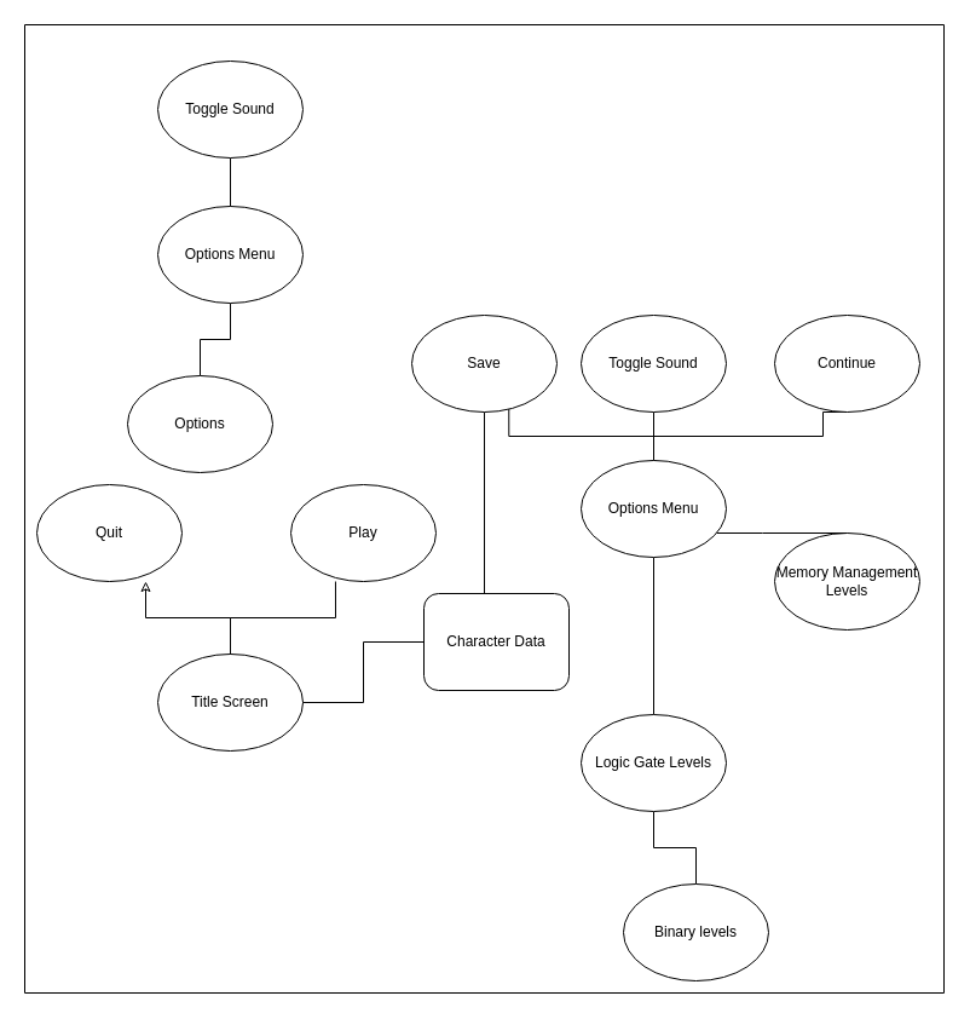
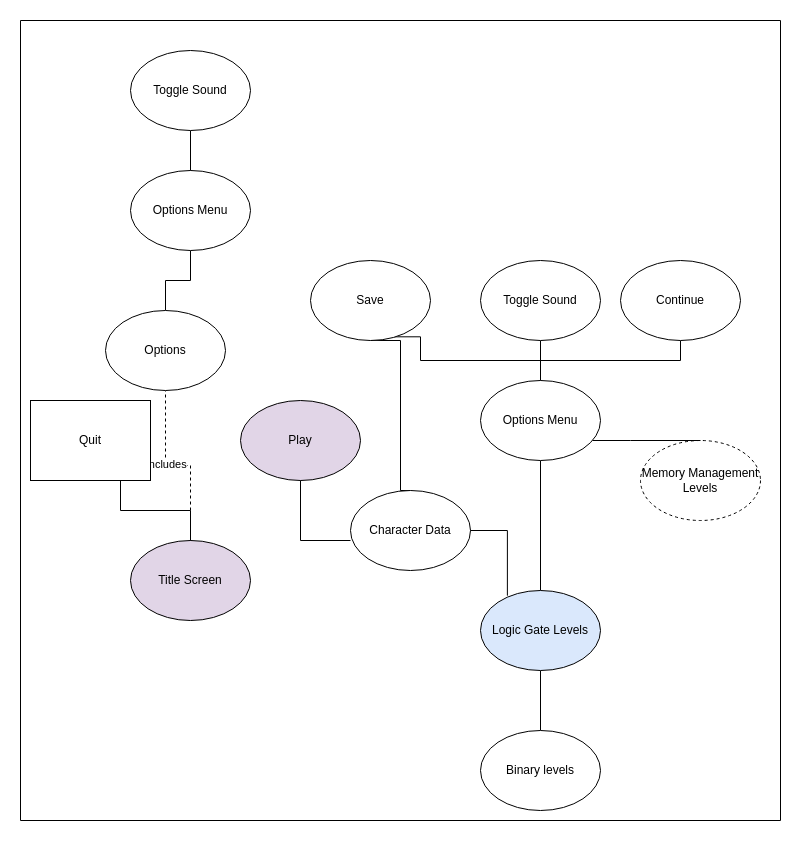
  <mxCell id="0" />
  <mxCell id="1" parent="0" />
- <mxCell id="4" value="Title Screen" style="ellipse;whiteSpace=wrap;html=1;" vertex="1" parent="1"><mxGeometry x="130" y="540" width="120" height="80" as="geometry" /></mxCell>
+ <mxCell id="2" style="edgeStyle=orthogonalEdgeStyle;rounded=0;orthogonalLoop=1;jettySize=auto;html=1;entryX=0.5;entryY=1;entryDx=0;entryDy=0;endArrow=none;endFill=0;dashed=1;" edge="1" parent="1" source="4" target="21"><mxGeometry relative="1" as="geometry" /></mxCell>
+ <mxCell id="3" value="includes" style="edgeLabel;html=1;align=center;verticalAlign=middle;resizable=0;points=[];" connectable="0" vertex="1" parent="2"><mxGeometry x="0.16" relative="1" as="geometry"><mxPoint as="offset" /></mxGeometry></mxCell>
+ <mxCell id="4" value="Title Screen" style="ellipse;whiteSpace=wrap;html=1;fillColor=#e1d5e7;" vertex="1" parent="1"><mxGeometry x="130" y="540" width="120" height="80" as="geometry" /></mxCell>
  <mxCell id="5" style="edgeStyle=orthogonalEdgeStyle;rounded=0;orthogonalLoop=1;jettySize=auto;html=1;entryX=0.5;entryY=1;entryDx=0;entryDy=0;endArrow=none;endFill=0;" edge="1" parent="1" source="7" target="14"><mxGeometry relative="1" as="geometry" /></mxCell>
  <mxCell id="6" style="edgeStyle=orthogonalEdgeStyle;rounded=0;orthogonalLoop=1;jettySize=auto;html=1;entryX=0.5;entryY=0;entryDx=0;entryDy=0;endArrow=none;endFill=0;" edge="1" parent="1" source="7" target="8"><mxGeometry relative="1" as="geometry" /></mxCell>
- <mxCell id="7" value="Logic Gate Levels" style="ellipse;whiteSpace=wrap;html=1;" vertex="1" parent="1"><mxGeometry x="480" y="590" width="120" height="80" as="geometry" /></mxCell>
- <mxCell id="8" value="Binary levels" style="ellipse;whiteSpace=wrap;html=1;" vertex="1" parent="1"><mxGeometry x="515" y="730" width="120" height="80" as="geometry" /></mxCell>
- <mxCell id="9" value="Memory Management Levels" style="ellipse;whiteSpace=wrap;html=1;" vertex="1" parent="1"><mxGeometry x="640" y="440" width="120" height="80" as="geometry" /></mxCell>
+ <mxCell id="7" value="Logic Gate Levels" style="ellipse;whiteSpace=wrap;html=1;fillColor=#dae8fc;" vertex="1" parent="1"><mxGeometry x="480" y="590" width="120" height="80" as="geometry" /></mxCell>
+ <mxCell id="8" value="Binary levels" style="ellipse;whiteSpace=wrap;html=1;" vertex="1" parent="1"><mxGeometry x="480" y="730" width="120" height="80" as="geometry" /></mxCell>
+ <mxCell id="9" value="Memory Management Levels" style="ellipse;whiteSpace=wrap;html=1;dashed=1;" vertex="1" parent="1"><mxGeometry x="640" y="440" width="120" height="80" as="geometry" /></mxCell>
  <mxCell id="10" style="edgeStyle=orthogonalEdgeStyle;rounded=0;orthogonalLoop=1;jettySize=auto;html=1;entryX=0.5;entryY=0;entryDx=0;entryDy=0;endArrow=none;endFill=0;" edge="1" parent="1" source="14" target="9"><mxGeometry relative="1" as="geometry"><Array as="points"><mxPoint x="630" y="440" /><mxPoint x="630" y="440" /></Array></mxGeometry></mxCell>
  <mxCell id="11" style="edgeStyle=orthogonalEdgeStyle;rounded=0;orthogonalLoop=1;jettySize=auto;html=1;entryX=0.5;entryY=1;entryDx=0;entryDy=0;endArrow=none;endFill=0;" edge="1" parent="1" source="14" target="16"><mxGeometry relative="1" as="geometry" /></mxCell>
  <mxCell id="12" style="edgeStyle=orthogonalEdgeStyle;rounded=0;orthogonalLoop=1;jettySize=auto;html=1;exitX=0.5;exitY=0;exitDx=0;exitDy=0;entryX=0.669;entryY=0.954;entryDx=0;entryDy=0;entryPerimeter=0;endArrow=none;endFill=0;" edge="1" parent="1" source="14" target="18"><mxGeometry relative="1" as="geometry"><Array as="points"><mxPoint x="540" y="360" /><mxPoint x="420" y="360" /></Array></mxGeometry></mxCell>
  <mxCell id="13" style="edgeStyle=orthogonalEdgeStyle;rounded=0;orthogonalLoop=1;jettySize=auto;html=1;entryX=0.5;entryY=1;entryDx=0;entryDy=0;endArrow=none;endFill=0;" edge="1" parent="1" source="14" target="15"><mxGeometry relative="1" as="geometry"><Array as="points"><mxPoint x="540" y="360" /><mxPoint x="680" y="360" /></Array></mxGeometry></mxCell>
  <mxCell id="14" value="Options Menu" style="ellipse;whiteSpace=wrap;html=1;" vertex="1" parent="1"><mxGeometry x="480" y="380" width="120" height="80" as="geometry" /></mxCell>
- <mxCell id="15" value="Continue" style="ellipse;whiteSpace=wrap;html=1;" vertex="1" parent="1"><mxGeometry x="640" y="260" width="120" height="80" as="geometry" /></mxCell>
+ <mxCell id="15" value="Continue" style="ellipse;whiteSpace=wrap;html=1;" vertex="1" parent="1"><mxGeometry x="620" y="260" width="120" height="80" as="geometry" /></mxCell>
  <mxCell id="16" value="Toggle Sound" style="ellipse;whiteSpace=wrap;html=1;" vertex="1" parent="1"><mxGeometry x="480" y="260" width="120" height="80" as="geometry" /></mxCell>
  <mxCell id="17" style="edgeStyle=orthogonalEdgeStyle;rounded=0;orthogonalLoop=1;jettySize=auto;html=1;entryX=0.5;entryY=0;entryDx=0;entryDy=0;endArrow=none;endFill=0;exitX=0.5;exitY=1;exitDx=0;exitDy=0;" edge="1" parent="1" source="18" target="24"><mxGeometry relative="1" as="geometry"><Array as="points"><mxPoint x="400" y="490" /></Array></mxGeometry></mxCell>
- <mxCell id="18" value="Save" style="ellipse;whiteSpace=wrap;html=1;" vertex="1" parent="1"><mxGeometry x="340" y="260" width="120" height="80" as="geometry" /></mxCell>
- <mxCell id="19" value="Quit" style="ellipse;whiteSpace=wrap;html=1;" vertex="1" parent="1"><mxGeometry x="30" y="400" width="120" height="80" as="geometry" /></mxCell>
+ <mxCell id="18" value="Save" style="ellipse;whiteSpace=wrap;html=1;" vertex="1" parent="1"><mxGeometry x="310" y="260" width="120" height="80" as="geometry" /></mxCell>
+ <mxCell id="19" value="Quit" style="whiteSpace=wrap;html=1;rounded=0;" vertex="1" parent="1"><mxGeometry x="30" y="400" width="120" height="80" as="geometry" /></mxCell>
  <mxCell id="20" style="edgeStyle=orthogonalEdgeStyle;rounded=0;orthogonalLoop=1;jettySize=auto;html=1;entryX=0.5;entryY=1;entryDx=0;entryDy=0;endArrow=none;endFill=0;" edge="1" parent="1" source="21" target="23"><mxGeometry relative="1" as="geometry" /></mxCell>
  <mxCell id="21" value="Options" style="ellipse;whiteSpace=wrap;html=1;" vertex="1" parent="1"><mxGeometry x="105" y="310" width="120" height="80" as="geometry" /></mxCell>
- <mxCell id="22" value="Play" style="ellipse;whiteSpace=wrap;html=1;" vertex="1" parent="1"><mxGeometry x="240" y="400" width="120" height="80" as="geometry" /></mxCell>
+ <mxCell id="22" value="Play" style="ellipse;whiteSpace=wrap;html=1;fillColor=#e1d5e7;" vertex="1" parent="1"><mxGeometry x="240" y="400" width="120" height="80" as="geometry" /></mxCell>
  <mxCell id="23" value="Options Menu" style="ellipse;whiteSpace=wrap;html=1;" vertex="1" parent="1"><mxGeometry x="130" y="170" width="120" height="80" as="geometry" /></mxCell>
- <mxCell id="24" value="Character Data" style="whiteSpace=wrap;html=1;rounded=1;" vertex="1" parent="1"><mxGeometry x="350" y="490" width="120" height="80" as="geometry" /></mxCell>
+ <mxCell id="24" value="Character Data" style="ellipse;whiteSpace=wrap;html=1;" vertex="1" parent="1"><mxGeometry x="350" y="490" width="120" height="80" as="geometry" /></mxCell>
  <mxCell id="25" style="edgeStyle=orthogonalEdgeStyle;rounded=0;orthogonalLoop=1;jettySize=auto;html=1;entryX=0.5;entryY=0;entryDx=0;entryDy=0;endArrow=none;endFill=0;" edge="1" parent="1" source="26" target="23"><mxGeometry relative="1" as="geometry" /></mxCell>
  <mxCell id="26" value="Toggle Sound" style="ellipse;whiteSpace=wrap;html=1;" vertex="1" parent="1"><mxGeometry x="130" y="50" width="120" height="80" as="geometry" /></mxCell>
- <mxCell id="27" style="edgeStyle=orthogonalEdgeStyle;rounded=0;orthogonalLoop=1;jettySize=auto;html=1;entryX=0.75;entryY=1;entryDx=0;entryDy=0;entryPerimeter=0;endArrow=classic;endFill=0;" edge="1" parent="1" source="4" target="19"><mxGeometry relative="1" as="geometry" /></mxCell>
- <mxCell id="28" style="edgeStyle=orthogonalEdgeStyle;rounded=0;orthogonalLoop=1;jettySize=auto;html=1;entryX=0.308;entryY=1;entryDx=0;entryDy=0;entryPerimeter=0;endArrow=none;endFill=0;" edge="1" parent="1" source="4" target="22"><mxGeometry relative="1" as="geometry" /></mxCell>
+ <mxCell id="27" style="edgeStyle=orthogonalEdgeStyle;rounded=0;orthogonalLoop=1;jettySize=auto;html=1;entryX=0.75;entryY=1;entryDx=0;entryDy=0;entryPerimeter=0;endArrow=none;endFill=0;" edge="1" parent="1" source="4" target="19"><mxGeometry relative="1" as="geometry" /></mxCell>
+ <mxCell id="29" style="edgeStyle=orthogonalEdgeStyle;rounded=0;orthogonalLoop=1;jettySize=auto;html=1;entryX=0;entryY=0.625;entryDx=0;entryDy=0;entryPerimeter=0;endArrow=none;endFill=0;" edge="1" parent="1" source="22" target="24"><mxGeometry relative="1" as="geometry" /></mxCell>
  <mxCell id="30" value="" style="endArrow=none;html=1;rounded=0;" edge="1" parent="1"><mxGeometry width="50" height="50" relative="1" as="geometry"><mxPoint x="20" y="820" as="sourcePoint" /><mxPoint x="20" y="20" as="targetPoint" /></mxGeometry></mxCell>
  <mxCell id="31" value="" style="endArrow=none;html=1;rounded=0;" edge="1" parent="1"><mxGeometry width="50" height="50" relative="1" as="geometry"><mxPoint x="780" y="820" as="sourcePoint" /><mxPoint x="780" y="20" as="targetPoint" /></mxGeometry></mxCell>
  <mxCell id="32" value="" style="endArrow=none;html=1;rounded=0;" edge="1" parent="1"><mxGeometry width="50" height="50" relative="1" as="geometry"><mxPoint x="20" y="20" as="sourcePoint" /><mxPoint x="780" y="20" as="targetPoint" /></mxGeometry></mxCell>
  <mxCell id="33" value="" style="endArrow=none;html=1;rounded=0;" edge="1" parent="1"><mxGeometry width="50" height="50" relative="1" as="geometry"><mxPoint x="20" y="820" as="sourcePoint" /><mxPoint x="780" y="820" as="targetPoint" /></mxGeometry></mxCell>
- <mxCell id="34" style="edgeStyle=orthogonalEdgeStyle;rounded=0;orthogonalLoop=1;jettySize=auto;html=1;endArrow=none;endFill=0;" edge="1" parent="1" source="24" target="4"><mxGeometry relative="1" as="geometry" /></mxCell>
+ <mxCell id="34" style="edgeStyle=orthogonalEdgeStyle;rounded=0;orthogonalLoop=1;jettySize=auto;html=1;entryX=0.224;entryY=0.065;entryDx=0;entryDy=0;entryPerimeter=0;endArrow=none;endFill=0;" edge="1" parent="1" source="24" target="7"><mxGeometry relative="1" as="geometry" /></mxCell>
